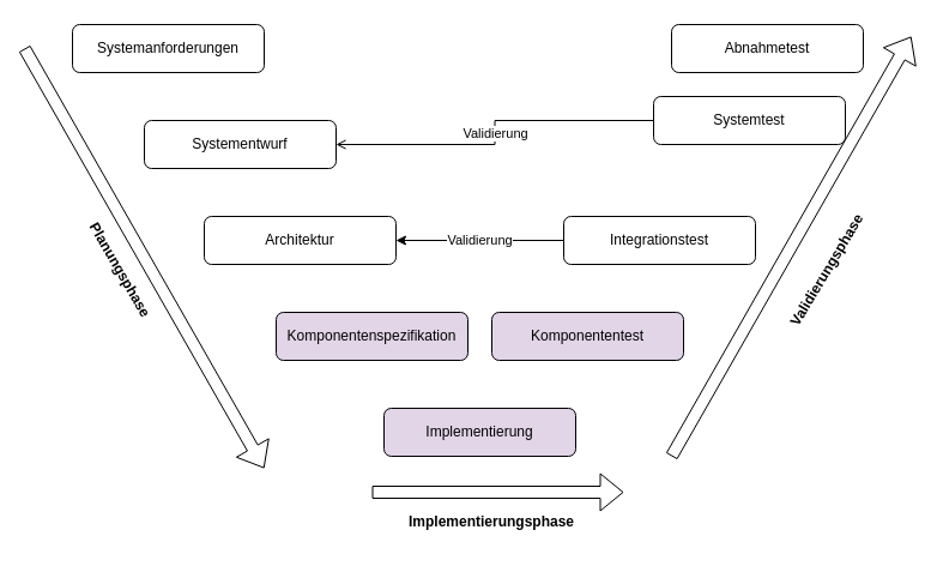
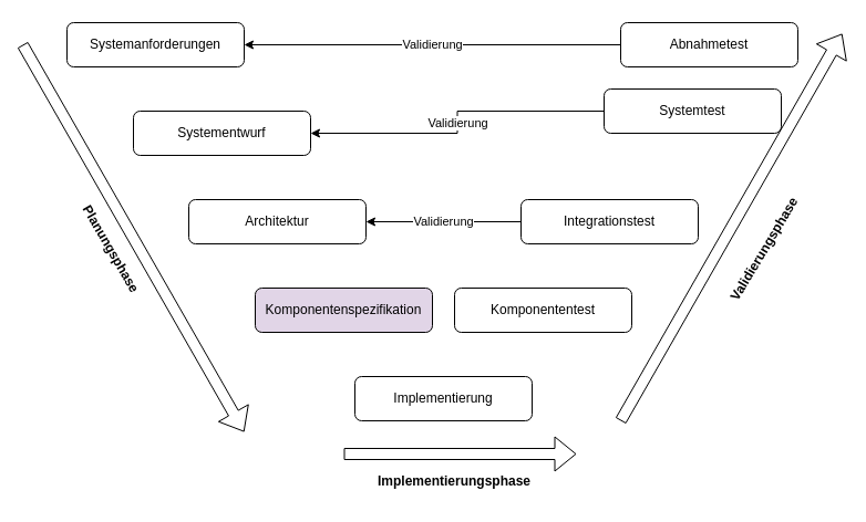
  <mxCell id="0" />
  <mxCell id="1" parent="0" />
  <mxCell id="2" value="Systemanforderungen" style="rounded=1;whiteSpace=wrap;html=1;" vertex="1" parent="1"><mxGeometry x="60" y="20" width="160" height="40" as="geometry" /></mxCell>
  <mxCell id="3" value="Systementwurf" style="rounded=1;whiteSpace=wrap;html=1;" vertex="1" parent="1"><mxGeometry x="120" y="100" width="160" height="40" as="geometry" /></mxCell>
  <mxCell id="4" value="Architektur" style="rounded=1;whiteSpace=wrap;html=1;" vertex="1" parent="1"><mxGeometry x="170" y="180" width="160" height="40" as="geometry" /></mxCell>
  <mxCell id="5" value="Komponentenspezifikation" style="rounded=1;whiteSpace=wrap;html=1;fillColor=#e1d5e7;" vertex="1" parent="1"><mxGeometry x="230" y="260" width="160" height="40" as="geometry" /></mxCell>
- <mxCell id="6" value="Implementierung" style="rounded=1;whiteSpace=wrap;html=1;fillColor=#e1d5e7;" vertex="1" parent="1"><mxGeometry x="320" y="340" width="160" height="40" as="geometry" /></mxCell>
- <mxCell id="7" value="Komponententest" style="rounded=1;whiteSpace=wrap;html=1;fillColor=#e1d5e7;" vertex="1" parent="1"><mxGeometry x="410" y="260" width="160" height="40" as="geometry" /></mxCell>
+ <mxCell id="6" value="Implementierung" style="rounded=1;whiteSpace=wrap;html=1;" vertex="1" parent="1"><mxGeometry x="320" y="340" width="160" height="40" as="geometry" /></mxCell>
+ <mxCell id="7" value="Komponententest" style="rounded=1;whiteSpace=wrap;html=1;" vertex="1" parent="1"><mxGeometry x="410" y="260" width="160" height="40" as="geometry" /></mxCell>
  <mxCell id="8" value="Validierung" style="edgeStyle=orthogonalEdgeStyle;rounded=0;orthogonalLoop=1;jettySize=auto;html=1;exitX=0;exitY=0.5;exitDx=0;exitDy=0;entryX=1;entryY=0.5;entryDx=0;entryDy=0;" edge="1" parent="1" source="9" target="4"><mxGeometry relative="1" as="geometry" /></mxCell>
  <mxCell id="9" value="Integrationstest" style="rounded=1;whiteSpace=wrap;html=1;" vertex="1" parent="1"><mxGeometry x="470" y="180" width="160" height="40" as="geometry" /></mxCell>
- <mxCell id="10" value="Validierung" style="edgeStyle=orthogonalEdgeStyle;rounded=0;orthogonalLoop=1;jettySize=auto;html=1;exitX=0;exitY=0.5;exitDx=0;exitDy=0;entryX=1;entryY=0.5;entryDx=0;entryDy=0;endArrow=open;" edge="1" parent="1" source="11" target="3"><mxGeometry relative="1" as="geometry" /></mxCell>
+ <mxCell id="10" value="Validierung" style="edgeStyle=orthogonalEdgeStyle;rounded=0;orthogonalLoop=1;jettySize=auto;html=1;exitX=0;exitY=0.5;exitDx=0;exitDy=0;entryX=1;entryY=0.5;entryDx=0;entryDy=0;" edge="1" parent="1" source="11" target="3"><mxGeometry relative="1" as="geometry" /></mxCell>
  <mxCell id="11" value="Systemtest" style="rounded=1;whiteSpace=wrap;html=1;" vertex="1" parent="1"><mxGeometry x="545" y="80" width="160" height="40" as="geometry" /></mxCell>
+ <mxCell id="12" value="Validierung" style="edgeStyle=orthogonalEdgeStyle;rounded=0;orthogonalLoop=1;jettySize=auto;html=1;exitX=0;exitY=0.5;exitDx=0;exitDy=0;" edge="1" parent="1" source="13" target="2"><mxGeometry relative="1" as="geometry" /></mxCell>
  <mxCell id="13" value="Abnahmetest" style="rounded=1;whiteSpace=wrap;html=1;" vertex="1" parent="1"><mxGeometry x="560" y="20" width="160" height="40" as="geometry" /></mxCell>
  <mxCell id="14" value="" style="shape=flexArrow;endArrow=classic;html=1;rounded=0;" edge="1" parent="1"><mxGeometry width="50" height="50" relative="1" as="geometry"><mxPoint x="560" y="380" as="sourcePoint" /><mxPoint x="760" y="30" as="targetPoint" /></mxGeometry></mxCell>
  <mxCell id="15" value="&lt;b&gt;Validierungsphase&lt;/b&gt;" style="text;html=1;align=center;verticalAlign=middle;whiteSpace=wrap;rounded=0;rotation=-59;" vertex="1" parent="1"><mxGeometry x="660" y="210" width="60" height="30" as="geometry" /></mxCell>
  <mxCell id="16" value="" style="shape=flexArrow;endArrow=classic;html=1;rounded=0;" edge="1" parent="1"><mxGeometry width="50" height="50" relative="1" as="geometry"><mxPoint x="20" y="40" as="sourcePoint" /><mxPoint x="220" y="390" as="targetPoint" /></mxGeometry></mxCell>
  <mxCell id="17" value="&lt;b&gt;Planungsphase&lt;br&gt;&lt;/b&gt;" style="text;html=1;align=center;verticalAlign=middle;whiteSpace=wrap;rounded=0;rotation=60;flipV=1;flipH=0;" vertex="1" parent="1"><mxGeometry x="70" y="210" width="60" height="30" as="geometry" /></mxCell>
  <mxCell id="18" value="" style="shape=flexArrow;endArrow=classic;html=1;rounded=0;" edge="1" parent="1"><mxGeometry width="50" height="50" relative="1" as="geometry"><mxPoint x="310" y="410" as="sourcePoint" /><mxPoint x="520" y="410" as="targetPoint" /></mxGeometry></mxCell>
  <mxCell id="19" value="&lt;b&gt;Implementierungsphase&lt;/b&gt;" style="text;html=1;align=center;verticalAlign=middle;whiteSpace=wrap;rounded=0;" vertex="1" parent="1"><mxGeometry x="310" y="420" width="200" height="30" as="geometry" /></mxCell>
